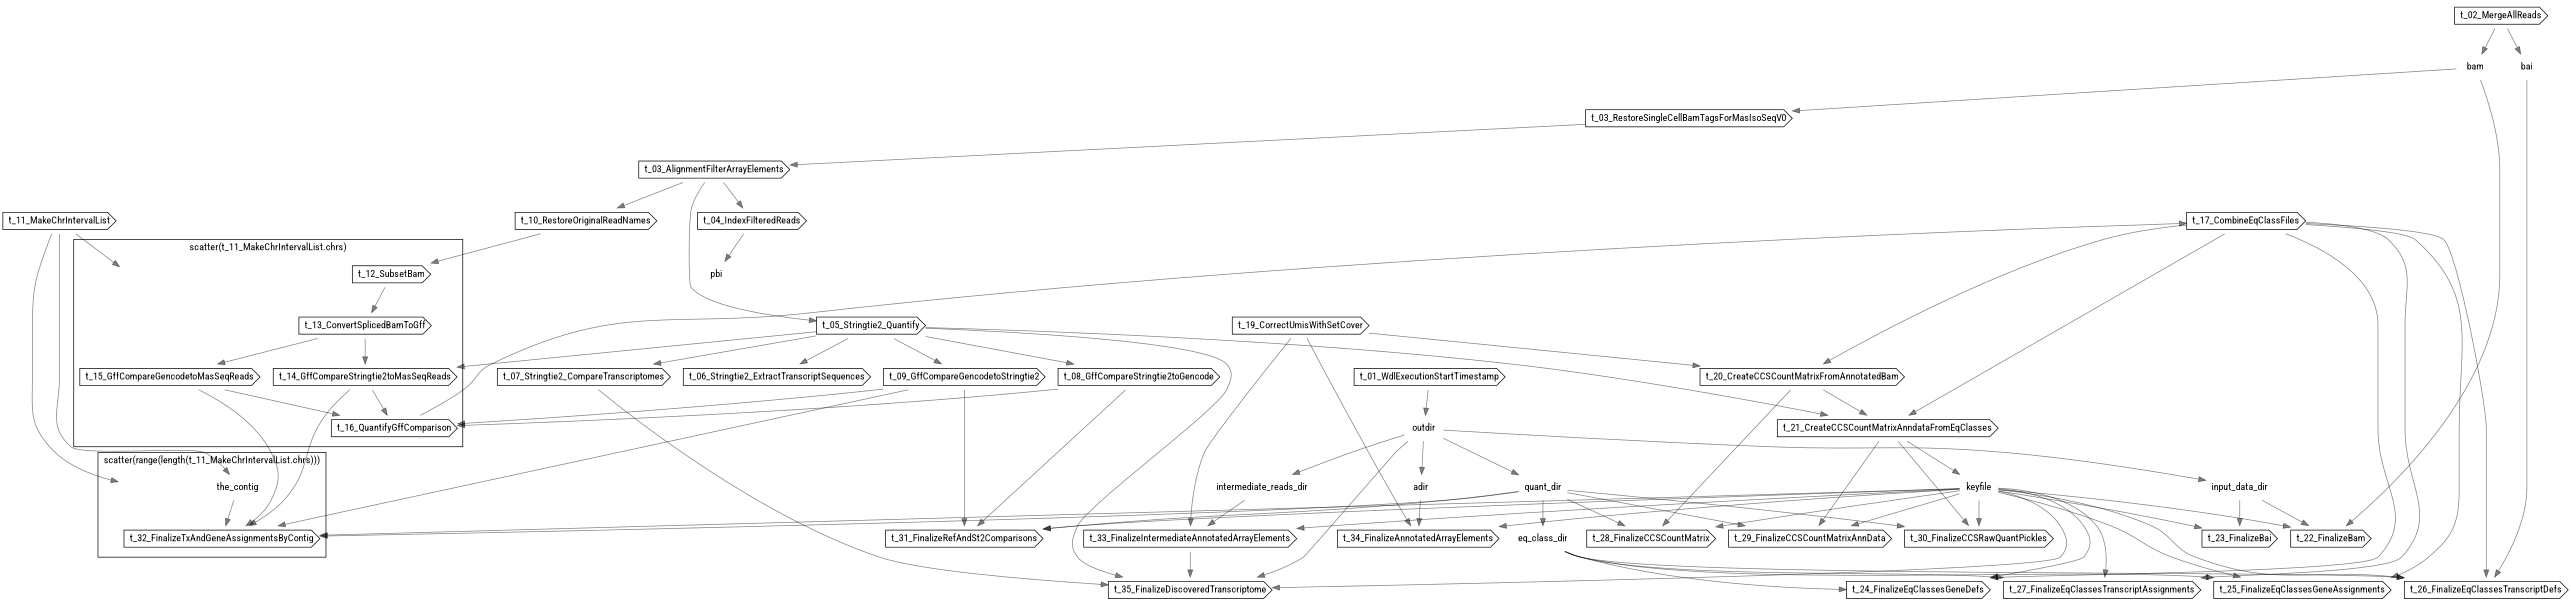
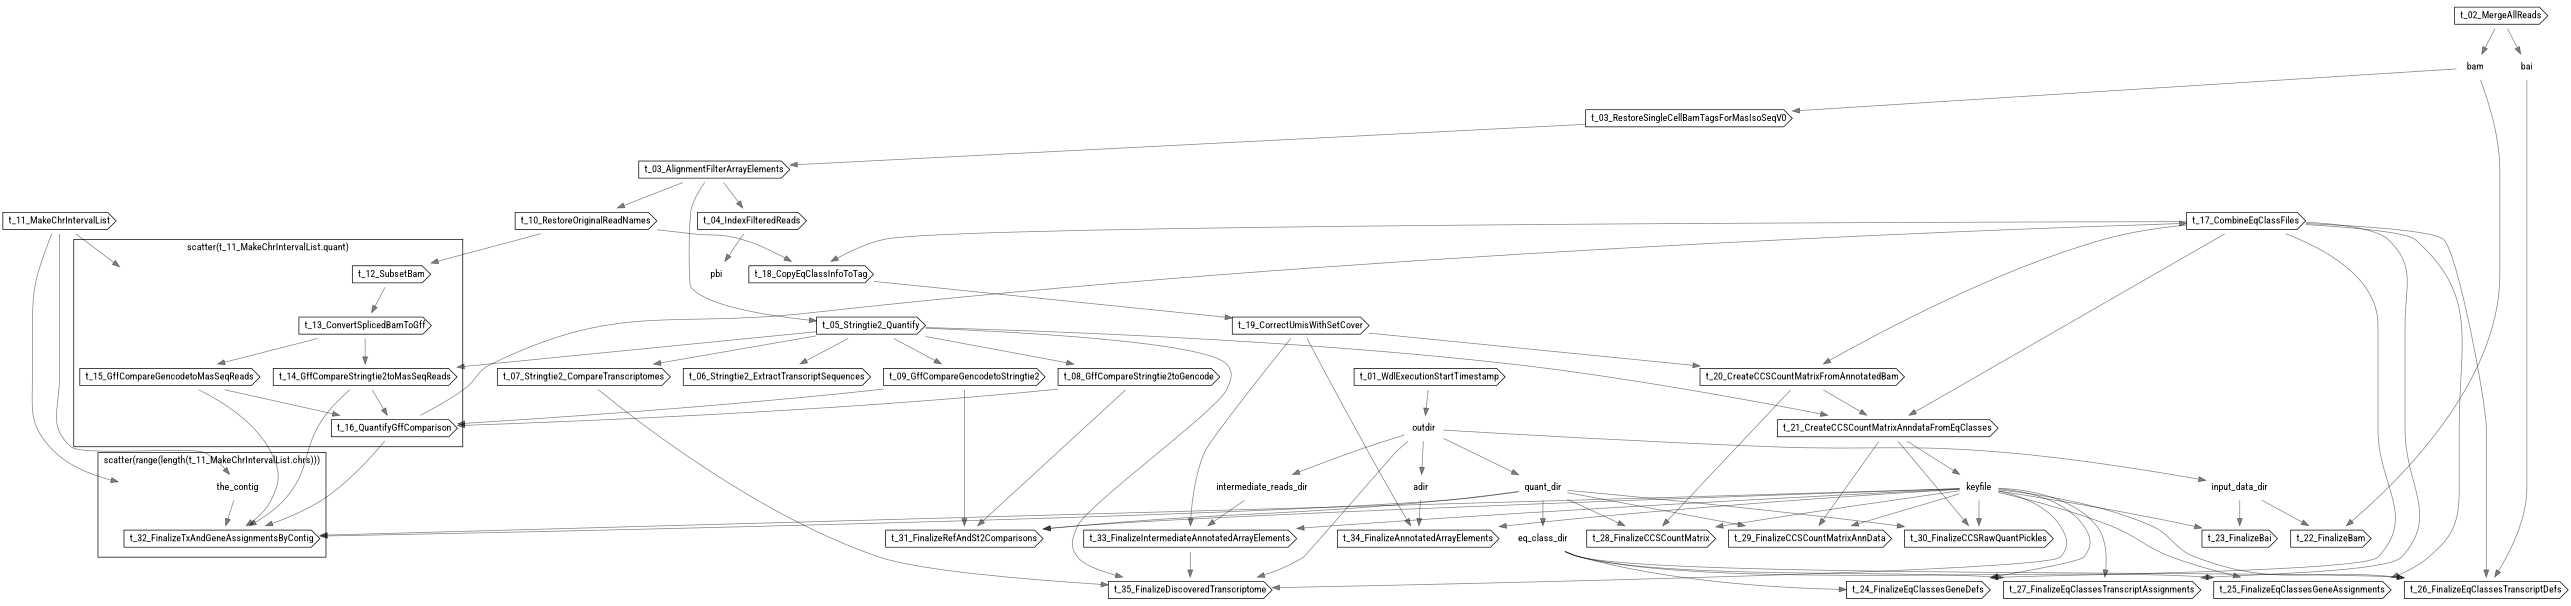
  digraph {
    compound=true
    fontname="Roboto Condensed"
    rankdir=TB
    node [fontname="Roboto Condensed" shape=cds]
    edge [color="#00000080" fontname="Roboto Condensed"]
    n1 [label=t_12_SubsetBam]
    n2 [label=t_13_ConvertSplicedBamToGff]
    n3 [label=t_14_GffCompareStringtie2toMasSeqReads]
    n4 [label=t_15_GffCompareGencodetoMasSeqReads]
    n5 [label=t_16_QuantifyGffComparison]
    "scatter-L149C5-c" [height=0 margin=0 style=invis width=0 shape=""]
    n7 [label=the_contig shape=plaintext]
    n8 [label=t_32_FinalizeTxAndGeneAssignmentsByContig]
    "scatter-L317C5-i" [height=0 margin=0 style=invis width=0 shape=""]
    n10 [label=t_17_CombineEqClassFiles]
    n11 [label=t_01_WdlExecutionStartTimestamp]
    n12 [label=outdir shape=plaintext]
    n13 [label=input_data_dir shape=plaintext]
    n14 [label=adir shape=plaintext]
    n15 [label=quant_dir shape=plaintext]
    n16 [label=intermediate_reads_dir shape=plaintext]
    n17 [label=t_35_FinalizeDiscoveredTranscriptome]
    n18 [label=t_22_FinalizeBam]
    n19 [label=t_23_FinalizeBai]
    n20 [label=t_34_FinalizeAnnotatedArrayElements]
    n21 [label=t_31_FinalizeRefAndSt2Comparisons]
    n22 [label=t_28_FinalizeCCSCountMatrix]
    n23 [label=t_29_FinalizeCCSCountMatrixAnnData]
    n24 [label=t_30_FinalizeCCSRawQuantPickles]
    n25 [label=eq_class_dir shape=plaintext]
    n26 [label=t_33_FinalizeIntermediateAnnotatedArrayElements]
    n27 [label=t_02_MergeAllReads]
    n28 [label=bam shape=plaintext]
    n29 [label=bai shape=plaintext]
    n30 [label=t_03_RestoreSingleCellBamTagsForMasIsoSeqV0]
    n31 [label=t_26_FinalizeEqClassesTranscriptDefs]
    n32 [label=t_03_AlignmentFilterArrayElements]
    n33 [label=t_04_IndexFilteredReads]
    n34 [label=t_05_Stringtie2_Quantify]
    n35 [label=t_10_RestoreOriginalReadNames]
    n36 [label=pbi shape=plaintext]
    n37 [label=t_06_Stringtie2_ExtractTranscriptSequences]
    n38 [label=t_07_Stringtie2_CompareTranscriptomes]
    n39 [label=t_08_GffCompareStringtie2toGencode]
    n40 [label=t_09_GffCompareGencodetoStringtie2]
    n41 [label=t_21_CreateCCSCountMatrixAnndataFromEqClasses]
+   n42 [label=t_18_CopyEqClassInfoToTag]
    n43 [label=keyfile shape=plaintext]
    n44 [label=t_19_CorrectUmisWithSetCover]
    n45 [label=t_11_MakeChrIntervalList]
    n46 [label=t_20_CreateCCSCountMatrixFromAnnotatedBam]
    n47 [label=t_24_FinalizeEqClassesGeneDefs]
    n48 [label=t_25_FinalizeEqClassesGeneAssignments]
    n49 [label=t_27_FinalizeEqClassesTranscriptAssignments]
    subgraph cluster_1 {
-     label="scatter(t_11_MakeChrIntervalList.chrs)"
+     label="scatter(t_11_MakeChrIntervalList.quant)"
      rank=same
      n1
      n2
      n3
      n4
      n5
      "scatter-L149C5-c"
    }
    subgraph cluster_2 {
      label="scatter(range(length(t_11_MakeChrIntervalList.chrs)))"
      rank=same
      n7
      n8
      "scatter-L317C5-i"
    }
    n1 -> n2
    n2 -> n3
    n2 -> n4
    n3 -> n5
    n3 -> n8
    n4 -> n5
    n4 -> n8
-   n40 -> n8
+   n5 -> n8
    n5 -> n10
    n7 -> n8
    n10 -> n31
    n10 -> n41
+   n10 -> n42
    n10 -> n46
    n10 -> n47
    n10 -> n48
    n10 -> n49
    n11 -> n12
    n12 -> n13
    n12 -> n14
    n12 -> n15
    n12 -> n16
    n12 -> n17
    n13 -> n18
    n13 -> n19
    n14 -> n20
    n15 -> n8
    n15 -> n21
    n15 -> n22
    n15 -> n23
    n15 -> n24
    n15 -> n25
    n16 -> n26
    n25 -> n31
    n25 -> n47
    n25 -> n48
    n25 -> n49
    n26 -> n17
    n27 -> n28
    n27 -> n29
    n28 -> n18
    n28 -> n30
    n29 -> n31
    n30 -> n32
    n32 -> n33
    n32 -> n34
    n32 -> n35
    n33 -> n36
    n34 -> n3
    n34 -> n17
    n34 -> n37
    n34 -> n38
    n34 -> n39
    n34 -> n40
    n34 -> n41
    n35 -> n1
+   n35 -> n42
    n38 -> n17
    n39 -> n5
    n39 -> n21
    n40 -> n5
    n40 -> n21
    n41 -> n23
    n41 -> n24
    n41 -> n43
+   n42 -> n44
    n43 -> n8
    n43 -> n17
-   n43 -> n18
    n43 -> n19
    n43 -> n20
    n43 -> n21
    n43 -> n22
    n43 -> n23
    n43 -> n24
    n43 -> n26
    n43 -> n31
    n43 -> n47
    n43 -> n48
    n43 -> n49
    n44 -> n20
    n44 -> n26
    n44 -> n46
    n45 -> "scatter-L149C5-c"
    n45 -> n7
    n45 -> "scatter-L317C5-i"
    n46 -> n22
    n46 -> n41
  }
